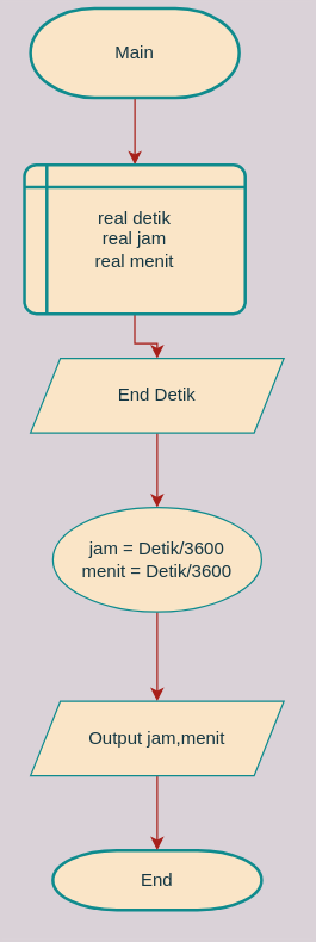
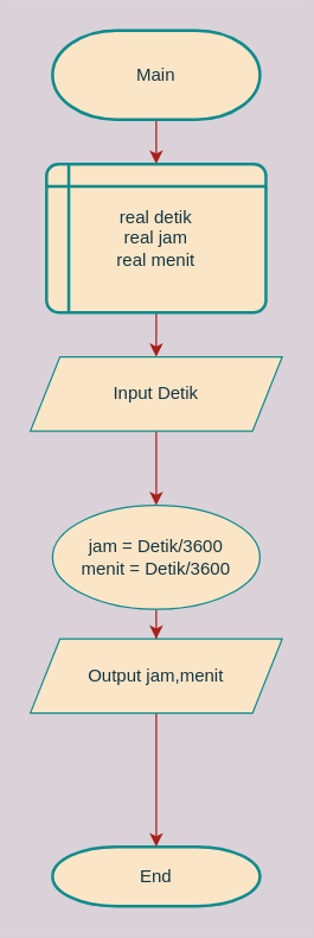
  <mxCell id="0" />
  <mxCell id="1" parent="0" />
  <mxCell id="2" style="edgeStyle=orthogonalEdgeStyle;rounded=0;orthogonalLoop=1;jettySize=auto;html=1;entryX=0.5;entryY=0;entryDx=0;entryDy=0;strokeColor=#A8201A;fontColor=#143642;fillColor=#FAE5C7;" edge="1" parent="1" source="3" target="8"><mxGeometry relative="1" as="geometry" /></mxCell>
- <mxCell id="3" value="Main" style="strokeWidth=2;html=1;shape=mxgraph.flowchart.terminator;whiteSpace=wrap;fillColor=#FAE5C7;strokeColor=#0F8B8D;fontColor=#143642;" vertex="1" parent="1"><mxGeometry x="20" y="5" width="140" height="60" as="geometry" /></mxCell>
+ <mxCell id="3" value="Main" style="strokeWidth=2;html=1;shape=mxgraph.flowchart.terminator;whiteSpace=wrap;fillColor=#FAE5C7;strokeColor=#0F8B8D;fontColor=#143642;" vertex="1" parent="1"><mxGeometry x="35" y="20" width="140" height="60" as="geometry" /></mxCell>
  <mxCell id="4" style="edgeStyle=orthogonalEdgeStyle;rounded=0;orthogonalLoop=1;jettySize=auto;html=1;entryX=0.5;entryY=0;entryDx=0;entryDy=0;strokeColor=#A8201A;fontColor=#143642;fillColor=#FAE5C7;" edge="1" parent="1" source="5" target="10"><mxGeometry relative="1" as="geometry" /></mxCell>
- <mxCell id="5" value="End Detik" style="shape=parallelogram;perimeter=parallelogramPerimeter;whiteSpace=wrap;html=1;fixedSize=1;fillColor=#FAE5C7;strokeColor=#0F8B8D;fontColor=#143642;" vertex="1" parent="1"><mxGeometry x="20" y="240" width="170" height="50" as="geometry" /></mxCell>
+ <mxCell id="5" value="Input Detik" style="shape=parallelogram;perimeter=parallelogramPerimeter;whiteSpace=wrap;html=1;fixedSize=1;fillColor=#FAE5C7;strokeColor=#0F8B8D;fontColor=#143642;" vertex="1" parent="1"><mxGeometry x="20" y="240" width="170" height="50" as="geometry" /></mxCell>
  <mxCell id="6" value="End" style="strokeWidth=2;html=1;shape=mxgraph.flowchart.terminator;whiteSpace=wrap;fillColor=#FAE5C7;strokeColor=#0F8B8D;fontColor=#143642;" vertex="1" parent="1"><mxGeometry x="35" y="570" width="140" height="40" as="geometry" /></mxCell>
  <mxCell id="7" value="" style="edgeStyle=orthogonalEdgeStyle;rounded=0;orthogonalLoop=1;jettySize=auto;html=1;strokeColor=#A8201A;fontColor=#143642;fillColor=#FAE5C7;" edge="1" parent="1" source="8" target="5"><mxGeometry relative="1" as="geometry" /></mxCell>
- <mxCell id="8" value="real detik&lt;br&gt;real jam&lt;br&gt;real menit" style="shape=internalStorage;whiteSpace=wrap;html=1;dx=15;dy=15;rounded=1;arcSize=8;strokeWidth=2;strokeColor=#0F8B8D;fontColor=#143642;fillColor=#FAE5C7;" vertex="1" parent="1"><mxGeometry x="15.93" y="110" width="148.13" height="100" as="geometry" /></mxCell>
+ <mxCell id="8" value="real detik&lt;br&gt;real jam&lt;br&gt;real menit" style="shape=internalStorage;whiteSpace=wrap;html=1;dx=15;dy=15;rounded=1;arcSize=8;strokeWidth=2;strokeColor=#0F8B8D;fontColor=#143642;fillColor=#FAE5C7;" vertex="1" parent="1"><mxGeometry x="30.93" y="110" width="148.13" height="100" as="geometry" /></mxCell>
  <mxCell id="9" style="edgeStyle=orthogonalEdgeStyle;rounded=0;orthogonalLoop=1;jettySize=auto;html=1;entryX=0.5;entryY=0;entryDx=0;entryDy=0;strokeColor=#A8201A;fontColor=#143642;fillColor=#FAE5C7;" edge="1" parent="1" source="10" target="12"><mxGeometry relative="1" as="geometry" /></mxCell>
  <mxCell id="10" value="jam = Detik/3600&lt;br&gt;menit = Detik/3600" style="ellipse;whiteSpace=wrap;html=1;strokeColor=#0F8B8D;fontColor=#143642;fillColor=#FAE5C7;" vertex="1" parent="1"><mxGeometry x="35" y="340" width="140" height="70" as="geometry" /></mxCell>
  <mxCell id="11" style="edgeStyle=orthogonalEdgeStyle;rounded=0;orthogonalLoop=1;jettySize=auto;html=1;exitX=0.5;exitY=1;exitDx=0;exitDy=0;entryX=0.5;entryY=0;entryDx=0;entryDy=0;entryPerimeter=0;strokeColor=#A8201A;fontColor=#143642;fillColor=#FAE5C7;" edge="1" parent="1" source="12" target="6"><mxGeometry relative="1" as="geometry" /></mxCell>
- <mxCell id="12" value="Output jam,menit" style="shape=parallelogram;perimeter=parallelogramPerimeter;whiteSpace=wrap;html=1;fixedSize=1;fillColor=#FAE5C7;strokeColor=#0F8B8D;fontColor=#143642;" vertex="1" parent="1"><mxGeometry x="20" y="470" width="170" height="50" as="geometry" /></mxCell>
+ <mxCell id="12" value="Output jam,menit" style="shape=parallelogram;perimeter=parallelogramPerimeter;whiteSpace=wrap;html=1;fixedSize=1;fillColor=#FAE5C7;strokeColor=#0F8B8D;fontColor=#143642;" vertex="1" parent="1"><mxGeometry x="20" y="430" width="170" height="50" as="geometry" /></mxCell>
